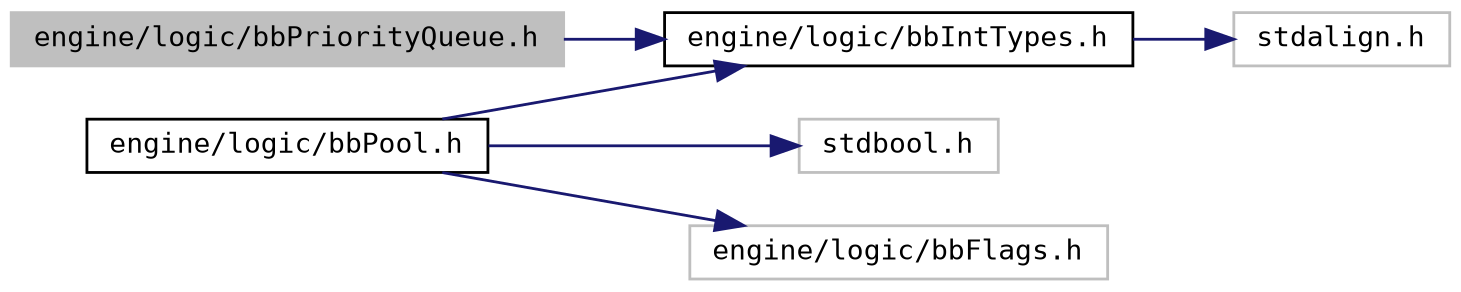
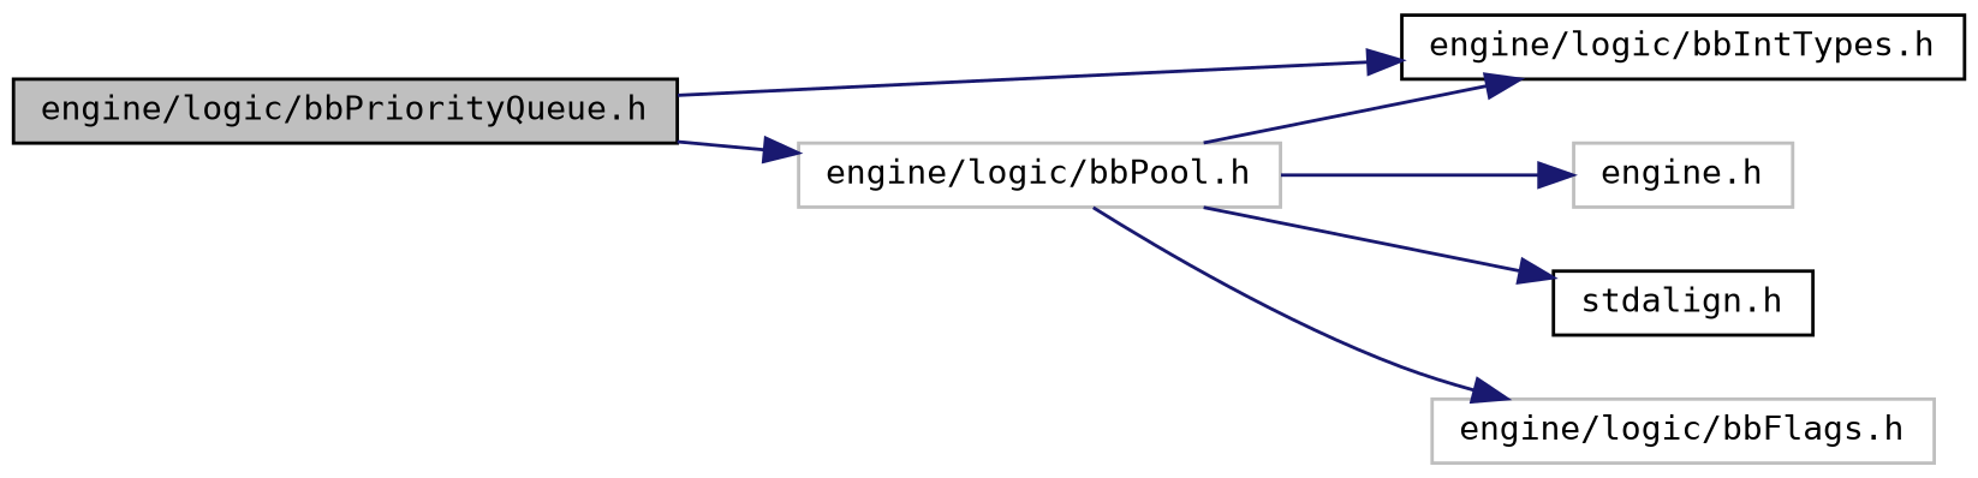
  digraph {
    fontname="DejaVu Sans Mono"
    rankdir=LR
    node [color=black fillcolor=white fontname="DejaVu Sans Mono" fontsize=10 shape=record style=filled]
    edge [color=midnightblue fontname="DejaVu Sans Mono" fontsize=10 labelfontname=Helvetica labelfontsize=10 style=solid]
-   n1 [color=grey75 fillcolor=grey75 fontcolor=black height=0.2 label="engine/logic/bbPriorityQueue.h" width=0.4]
+   n1 [fillcolor=grey75 fontcolor=black height=0.2 label="engine/logic/bbPriorityQueue.h" width=0.4]
    n2 [height=0.2 label="engine/logic/bbIntTypes.h" width=0.4]
-   n3 [height=0.2 label="engine/logic/bbPool.h" width=0.4]
-   n4 [color=grey75 height=0.2 label="stdbool.h" width=0.4]
-   n5 [color=grey75 height=0.2 label="stdalign.h" width=0.4]
+   n3 [color=grey75 height=0.2 label="engine/logic/bbPool.h" width=0.4]
+   n4 [color=grey75 height=0.2 label="engine.h" width=0.4]
+   n5 [height=0.2 label="stdalign.h" width=0.4]
    n6 [color=grey75 height=0.2 label="engine/logic/bbFlags.h" width=0.4]
    n1 -> n2
+   n1 -> n3
    n3 -> n2
    n3 -> n4
-   n2 -> n5
+   n3 -> n5
    n3 -> n6
  }
